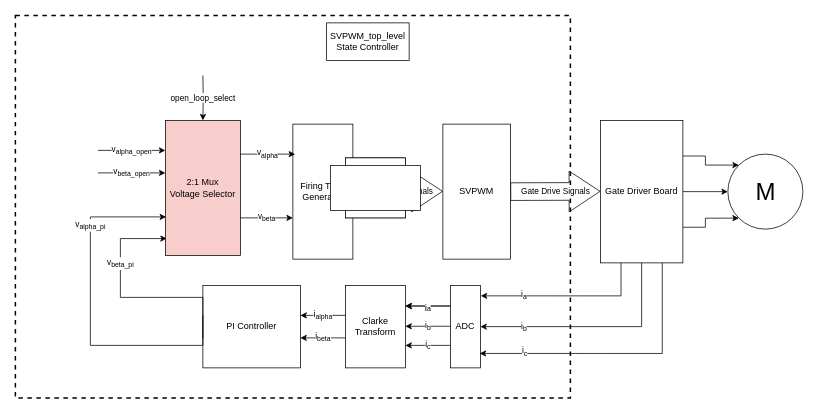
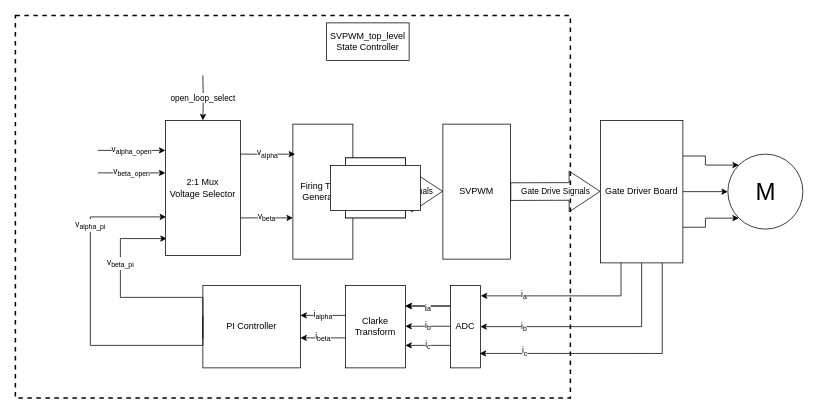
  <mxCell id="0" />
  <mxCell id="1" parent="0" />
  <mxCell id="2" value="" style="rounded=0;whiteSpace=wrap;html=1;fillColor=none;dashed=1;strokeWidth=2;" vertex="1" parent="1"><mxGeometry x="20" y="20" width="740" height="510" as="geometry" /></mxCell>
  <mxCell id="3" style="edgeStyle=orthogonalEdgeStyle;rounded=0;orthogonalLoop=1;jettySize=auto;html=1;exitX=1;exitY=0.25;exitDx=0;exitDy=0;entryX=0;entryY=0;entryDx=0;entryDy=0;" parent="1" source="6" target="7" edge="1"><mxGeometry relative="1" as="geometry" /></mxCell>
  <mxCell id="4" style="edgeStyle=orthogonalEdgeStyle;rounded=0;orthogonalLoop=1;jettySize=auto;html=1;exitX=1;exitY=0.5;exitDx=0;exitDy=0;" parent="1" source="6" target="7" edge="1"><mxGeometry relative="1" as="geometry" /></mxCell>
  <mxCell id="5" style="edgeStyle=orthogonalEdgeStyle;rounded=0;orthogonalLoop=1;jettySize=auto;html=1;exitX=1;exitY=0.75;exitDx=0;exitDy=0;entryX=0;entryY=1;entryDx=0;entryDy=0;" parent="1" source="6" target="7" edge="1"><mxGeometry relative="1" as="geometry" /></mxCell>
  <mxCell id="6" value="Gate Driver Board" style="rounded=0;whiteSpace=wrap;html=1;" parent="1" vertex="1"><mxGeometry x="800" y="160" width="110" height="190" as="geometry" /></mxCell>
  <mxCell id="7" value="M" style="verticalLabelPosition=middle;shadow=0;dashed=0;align=center;html=1;verticalAlign=middle;strokeWidth=1;shape=ellipse;fontSize=32;perimeter=ellipsePerimeter;" parent="1" vertex="1"><mxGeometry x="970" y="205" width="100" height="100" as="geometry" /></mxCell>
  <mxCell id="8" value="&lt;sub&gt;&lt;span style=&quot;font-size: 11px&quot;&gt;i&lt;/span&gt;a&lt;/sub&gt;" style="edgeStyle=orthogonalEdgeStyle;rounded=0;orthogonalLoop=1;jettySize=auto;html=1;exitX=0;exitY=0.25;exitDx=0;exitDy=0;entryX=1;entryY=0.25;entryDx=0;entryDy=0;" parent="1" edge="1"><mxGeometry relative="1" as="geometry"><mxPoint x="600" y="407.5" as="sourcePoint" /><mxPoint x="540" y="407.5" as="targetPoint" /></mxGeometry></mxCell>
  <mxCell id="9" value="ADC" style="rounded=0;whiteSpace=wrap;html=1;" parent="1" vertex="1"><mxGeometry x="600" y="380" width="40" height="110" as="geometry" /></mxCell>
  <mxCell id="10" value="" style="endArrow=classic;html=1;rounded=0;entryX=1.013;entryY=0.127;entryDx=0;entryDy=0;entryPerimeter=0;edgeStyle=orthogonalEdgeStyle;exitX=0.25;exitY=1;exitDx=0;exitDy=0;" parent="1" source="6" target="9" edge="1"><mxGeometry relative="1" as="geometry"><mxPoint x="820" y="370" as="sourcePoint" /><mxPoint x="930" y="420" as="targetPoint" /><Array as="points"><mxPoint x="828" y="394" /></Array></mxGeometry></mxCell>
  <mxCell id="11" value="i&lt;sub&gt;a&lt;/sub&gt;" style="edgeLabel;resizable=0;html=1;align=center;verticalAlign=middle;" parent="10" connectable="0" vertex="1"><mxGeometry relative="1" as="geometry"><mxPoint x="-59" as="offset" /></mxGeometry></mxCell>
  <mxCell id="12" value="i&lt;sub&gt;c&lt;/sub&gt;" style="edgeStyle=orthogonalEdgeStyle;rounded=0;orthogonalLoop=1;jettySize=auto;html=1;exitX=0;exitY=0.25;exitDx=0;exitDy=0;entryX=1;entryY=0.25;entryDx=0;entryDy=0;" parent="1" edge="1"><mxGeometry relative="1" as="geometry"><mxPoint x="600" y="460" as="sourcePoint" /><mxPoint x="540" y="460" as="targetPoint" /><mxPoint as="offset" /></mxGeometry></mxCell>
  <mxCell id="13" value="SVPWM_top_level State Controller" style="rounded=0;whiteSpace=wrap;html=1;" parent="1" vertex="1"><mxGeometry x="435" y="30" width="110" height="50" as="geometry" /></mxCell>
  <mxCell id="14" value="Clarke Transform" style="rounded=0;whiteSpace=wrap;html=1;" parent="1" vertex="1"><mxGeometry x="460" y="380" width="80" height="110" as="geometry" /></mxCell>
  <mxCell id="15" value="i&lt;sub&gt;b&lt;/sub&gt;" style="edgeStyle=orthogonalEdgeStyle;rounded=0;orthogonalLoop=1;jettySize=auto;html=1;exitX=0;exitY=0.25;exitDx=0;exitDy=0;entryX=1;entryY=0.25;entryDx=0;entryDy=0;" parent="1" edge="1"><mxGeometry relative="1" as="geometry"><mxPoint x="600" y="434.5" as="sourcePoint" /><mxPoint x="540" y="434.5" as="targetPoint" /></mxGeometry></mxCell>
  <mxCell id="16" value="i&lt;sub&gt;alpha&lt;/sub&gt;" style="edgeStyle=orthogonalEdgeStyle;rounded=0;orthogonalLoop=1;jettySize=auto;html=1;exitX=0;exitY=0.25;exitDx=0;exitDy=0;entryX=1;entryY=0.25;entryDx=0;entryDy=0;" parent="1" edge="1"><mxGeometry relative="1" as="geometry"><mxPoint x="460" y="420" as="sourcePoint" /><mxPoint x="400" y="420" as="targetPoint" /></mxGeometry></mxCell>
  <mxCell id="17" value="&lt;span style=&quot;font-size: 11px&quot;&gt;i&lt;/span&gt;&lt;sub&gt;beta&lt;/sub&gt;" style="edgeStyle=orthogonalEdgeStyle;rounded=0;orthogonalLoop=1;jettySize=auto;html=1;exitX=0;exitY=0.25;exitDx=0;exitDy=0;entryX=1;entryY=0.25;entryDx=0;entryDy=0;" parent="1" edge="1"><mxGeometry relative="1" as="geometry"><mxPoint x="460" y="450" as="sourcePoint" /><mxPoint x="400" y="450" as="targetPoint" /><Array as="points"><mxPoint x="430" y="450" /><mxPoint x="430" y="450" /></Array></mxGeometry></mxCell>
  <mxCell id="18" value="Firing Time Generator" style="rounded=0;whiteSpace=wrap;html=1;overflow=visible;" parent="1" vertex="1"><mxGeometry x="390" y="165" width="80" height="180" as="geometry" /></mxCell>
  <mxCell id="19" value="v&lt;sub&gt;alpha&lt;/sub&gt;" style="edgeStyle=orthogonalEdgeStyle;rounded=0;orthogonalLoop=1;jettySize=auto;html=1;entryX=1;entryY=0.25;entryDx=0;entryDy=0;" parent="1" edge="1"><mxGeometry relative="1" as="geometry"><mxPoint x="318" y="205" as="sourcePoint" /><mxPoint x="393" y="205" as="targetPoint" /></mxGeometry></mxCell>
  <mxCell id="20" value="&lt;sub&gt;&lt;span style=&quot;font-size: 11px&quot;&gt;i&lt;/span&gt;a&lt;/sub&gt;" style="edgeStyle=orthogonalEdgeStyle;rounded=0;orthogonalLoop=1;jettySize=auto;html=1;exitX=0;exitY=0.25;exitDx=0;exitDy=0;entryX=1;entryY=0.25;entryDx=0;entryDy=0;" parent="1" edge="1"><mxGeometry relative="1" as="geometry"><mxPoint x="600" y="407.5" as="sourcePoint" /><mxPoint x="540" y="407.5" as="targetPoint" /></mxGeometry></mxCell>
  <mxCell id="21" value="v&lt;sub&gt;beta&lt;/sub&gt;" style="edgeStyle=orthogonalEdgeStyle;rounded=0;orthogonalLoop=1;jettySize=auto;html=1;entryX=1;entryY=0.25;entryDx=0;entryDy=0;" parent="1" edge="1"><mxGeometry relative="1" as="geometry"><mxPoint x="320" y="290" as="sourcePoint" /><mxPoint x="390" y="290" as="targetPoint" /></mxGeometry></mxCell>
  <mxCell id="22" value="PI Controller" style="rounded=0;whiteSpace=wrap;html=1;fillColor=default;" parent="1" vertex="1"><mxGeometry x="270" y="380" width="130" height="110" as="geometry" /></mxCell>
  <mxCell id="23" value="v&lt;sub&gt;beta_pi&lt;/sub&gt;" style="edgeStyle=orthogonalEdgeStyle;rounded=0;orthogonalLoop=1;jettySize=auto;html=1;exitX=0;exitY=0.25;exitDx=0;exitDy=0;entryX=0.018;entryY=0.87;entryDx=0;entryDy=0;entryPerimeter=0;" parent="1" edge="1"><mxGeometry x="0.376" relative="1" as="geometry"><mxPoint x="270" y="451" as="sourcePoint" /><mxPoint x="221.8" y="317.6" as="targetPoint" /><Array as="points"><mxPoint x="270" y="396" /><mxPoint x="160" y="396" /><mxPoint x="160" y="318" /></Array><mxPoint as="offset" /></mxGeometry></mxCell>
  <mxCell id="24" value="v&lt;sub&gt;alpha_pi&lt;/sub&gt;" style="edgeStyle=orthogonalEdgeStyle;rounded=0;orthogonalLoop=1;jettySize=auto;html=1;exitX=0;exitY=0.25;exitDx=0;exitDy=0;entryX=0.009;entryY=0.715;entryDx=0;entryDy=0;entryPerimeter=0;" parent="1" edge="1" target="27"><mxGeometry x="0.514" relative="1" as="geometry"><mxPoint x="270" y="420" as="sourcePoint" /><mxPoint x="130" y="310" as="targetPoint" /><Array as="points"><mxPoint x="270" y="460" /><mxPoint x="120" y="460" /><mxPoint x="120" y="289" /></Array><mxPoint as="offset" /></mxGeometry></mxCell>
  <mxCell id="25" value="" style="group" parent="1" vertex="1" connectable="0"><mxGeometry x="130" y="160" width="190" height="180" as="geometry" /></mxCell>
  <mxCell id="26" value="" style="group" parent="25" vertex="1" connectable="0"><mxGeometry width="190" height="180" as="geometry" /></mxCell>
- <mxCell id="27" value="2:1 Mux&lt;br&gt;Voltage Selector" style="rounded=0;whiteSpace=wrap;html=1;overflow=visible;fillColor=#f8cecc;" parent="26" vertex="1"><mxGeometry x="90" width="100" height="180" as="geometry" /></mxCell>
+ <mxCell id="27" value="2:1 Mux&lt;br&gt;Voltage Selector" style="rounded=0;whiteSpace=wrap;html=1;overflow=visible;" parent="26" vertex="1"><mxGeometry x="90" width="100" height="180" as="geometry" /></mxCell>
  <mxCell id="28" value="v&lt;sub&gt;beta_open&lt;/sub&gt;" style="edgeStyle=orthogonalEdgeStyle;rounded=0;orthogonalLoop=1;jettySize=auto;html=1;exitX=0;exitY=0.25;exitDx=0;exitDy=0;" parent="26" edge="1"><mxGeometry relative="1" as="geometry"><mxPoint y="70" as="sourcePoint" /><mxPoint x="90" y="70" as="targetPoint" /></mxGeometry></mxCell>
  <mxCell id="29" value="v&lt;sub&gt;alpha_open&lt;/sub&gt;" style="edgeStyle=orthogonalEdgeStyle;rounded=0;orthogonalLoop=1;jettySize=auto;html=1;exitX=0;exitY=0.25;exitDx=0;exitDy=0;" parent="26" edge="1"><mxGeometry relative="1" as="geometry"><mxPoint y="40" as="sourcePoint" /><mxPoint x="90" y="40" as="targetPoint" /></mxGeometry></mxCell>
  <mxCell id="30" value="open_loop_select" style="edgeStyle=orthogonalEdgeStyle;rounded=0;orthogonalLoop=1;jettySize=auto;html=1;entryX=0.5;entryY=0;entryDx=0;entryDy=0;" parent="1" target="27" edge="1"><mxGeometry relative="1" as="geometry"><mxPoint x="270" y="100" as="sourcePoint" /><mxPoint x="290" y="100" as="targetPoint" /></mxGeometry></mxCell>
  <mxCell id="31" value="" style="group" parent="1" vertex="1" connectable="0"><mxGeometry x="560" y="165" width="240" height="180" as="geometry" /></mxCell>
  <mxCell id="32" value="Gate Drive Signals" style="shape=flexArrow;endArrow=classic;html=1;rounded=0;endWidth=29.965;endSize=13.388;width=23.529;" parent="31" edge="1"><mxGeometry width="50" height="50" relative="1" as="geometry"><mxPoint x="120" y="90" as="sourcePoint" /><mxPoint x="240" y="89.66" as="targetPoint" /></mxGeometry></mxCell>
  <mxCell id="33" value="SVPWM" style="rounded=0;whiteSpace=wrap;html=1;" parent="31" vertex="1"><mxGeometry x="30" width="90" height="180" as="geometry" /></mxCell>
  <mxCell id="34" value="Firing Time Signals" style="shape=flexArrow;endArrow=classic;html=1;rounded=0;endWidth=29.965;endSize=13.388;width=23.529;" parent="31" edge="1"><mxGeometry width="50" height="50" relative="1" as="geometry"><mxPoint x="-90" y="89.92" as="sourcePoint" /><mxPoint x="30" y="89.58" as="targetPoint" /></mxGeometry></mxCell>
  <mxCell id="35" value="" style="endArrow=classic;html=1;rounded=0;exitX=0.5;exitY=1;exitDx=0;exitDy=0;edgeStyle=orthogonalEdgeStyle;entryX=1;entryY=0.5;entryDx=0;entryDy=0;" edge="1" parent="1" source="6" target="9"><mxGeometry relative="1" as="geometry"><mxPoint x="809.71" y="400" as="sourcePoint" /><mxPoint x="770" y="442" as="targetPoint" /><Array as="points"><mxPoint x="855" y="435" /></Array></mxGeometry></mxCell>
  <mxCell id="36" value="i&lt;sub&gt;b&lt;/sub&gt;" style="edgeLabel;resizable=0;html=1;align=center;verticalAlign=middle;" connectable="0" vertex="1" parent="35"><mxGeometry relative="1" as="geometry"><mxPoint x="-93" as="offset" /></mxGeometry></mxCell>
  <mxCell id="37" value="" style="endArrow=classic;html=1;rounded=0;exitX=0.75;exitY=1;exitDx=0;exitDy=0;edgeStyle=orthogonalEdgeStyle;entryX=0.977;entryY=0.825;entryDx=0;entryDy=0;entryPerimeter=0;" edge="1" parent="1" source="6" target="9"><mxGeometry relative="1" as="geometry"><mxPoint x="855" y="380" as="sourcePoint" /><mxPoint x="660" y="482" as="targetPoint" /><Array as="points"><mxPoint x="882" y="470" /><mxPoint x="639" y="470" /></Array></mxGeometry></mxCell>
  <mxCell id="38" value="i&lt;sub&gt;c&lt;/sub&gt;" style="edgeLabel;resizable=0;html=1;align=center;verticalAlign=middle;" connectable="0" vertex="1" parent="37"><mxGeometry relative="1" as="geometry"><mxPoint x="-123" y="-2" as="offset" /></mxGeometry></mxCell>
  <mxCell id="39" value="" style="endArrow=none;dashed=1;html=1;rounded=0;" edge="1" parent="1"><mxGeometry width="50" height="50" relative="1" as="geometry"><mxPoint x="480" y="270" as="sourcePoint" /><mxPoint x="530" y="220" as="targetPoint" /></mxGeometry></mxCell>
  <mxCell id="40" value="" style="whiteSpace=wrap;html=1;aspect=fixed;" vertex="1" parent="1"><mxGeometry x="460" y="210" width="80" height="80" as="geometry" /></mxCell>
  <mxCell id="41" value="" style="whiteSpace=wrap;html=1;aspect=fixed;" vertex="1" parent="1"><mxGeometry x="460" y="210" width="80" height="80" as="geometry" /></mxCell>
  <mxCell id="42" value="" style="rounded=0;whiteSpace=wrap;html=1;" vertex="1" parent="1"><mxGeometry x="440" y="220" width="120" height="60" as="geometry" /></mxCell>
